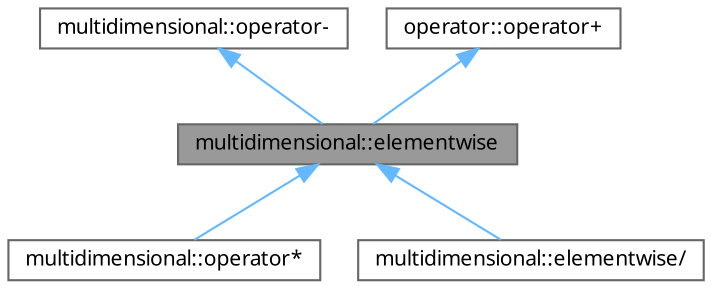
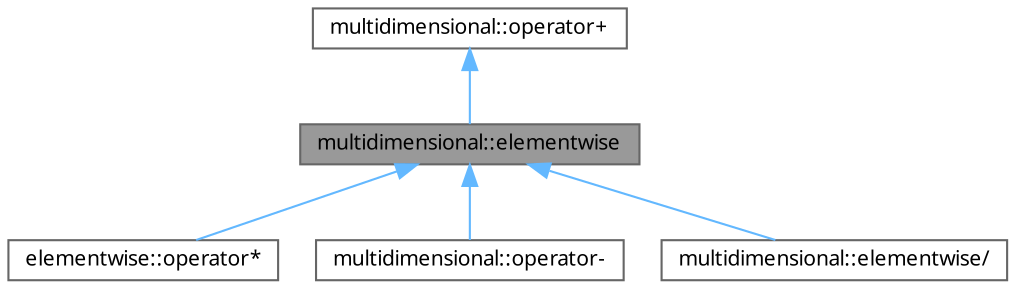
  digraph {
    fontname="Noto Sans"
    rankdir=TB
    node [color=grey40 fillcolor=white fontname="Noto Sans" fontsize=10 shape=box style=filled]
    edge [color=steelblue1 dir=back fontname="Noto Sans" fontsize=10 labelfontname=Helvetica labelfontsize=10 style=solid]
    n1 [color=gray40 fillcolor=grey60 fontcolor=black height=0.2 label="multidimensional::elementwise" width=0.4]
-   n2 [height=0.2 label="multidimensional::operator*" width=0.4]
+   n2 [height=0.2 label="elementwise::operator*" width=0.4]
    n3 [height=0.2 label="multidimensional::operator-" width=0.4]
    n4 [height=0.2 label="multidimensional::elementwise/" width=0.4]
-   n5 [height=0.2 label="operator::operator+" width=0.4]
+   n5 [height=0.2 label="multidimensional::operator+" width=0.4]
    n1 -> n2
-   n3 -> n1
+   n1 -> n3
    n1 -> n4
    n5 -> n1
  }
